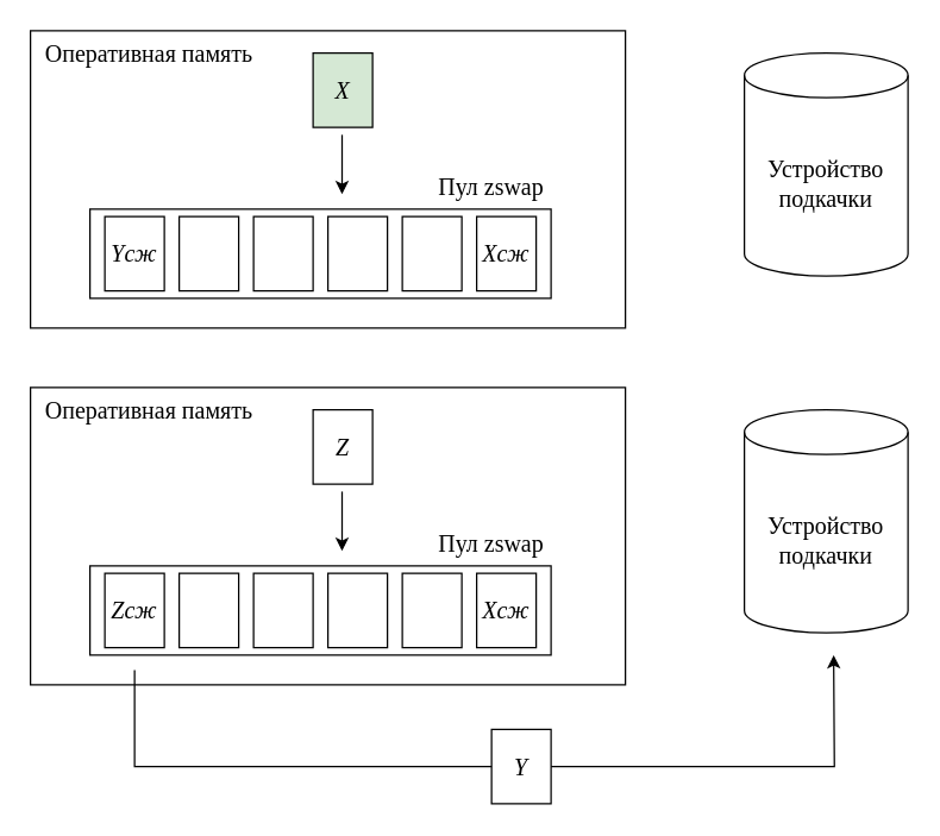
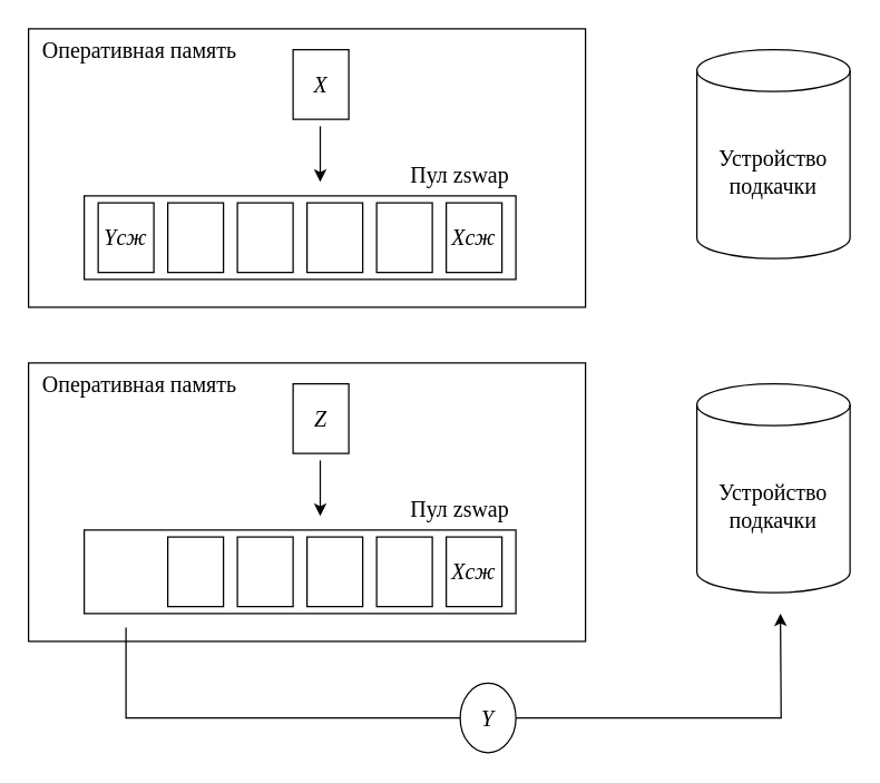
  <mxCell id="0" />
  <mxCell id="1" parent="0" />
  <mxCell id="2" value="" style="rounded=0;whiteSpace=wrap;html=1;fontFamily=Times New Roman;fontSize=16;" parent="1" vertex="1"><mxGeometry x="20" y="20" width="400" height="200" as="geometry" /></mxCell>
  <mxCell id="3" value="Устройство&lt;br&gt;подкачки" style="shape=cylinder3;whiteSpace=wrap;html=1;boundedLbl=1;backgroundOutline=1;size=15;fontFamily=Times New Roman;fontSize=16;" parent="1" vertex="1"><mxGeometry x="500" y="35" width="110" height="150" as="geometry" /></mxCell>
  <mxCell id="4" value="Оперативная память" style="text;html=1;strokeColor=none;fillColor=none;align=center;verticalAlign=middle;whiteSpace=wrap;rounded=0;fontFamily=Times New Roman;fontSize=16;" parent="1" vertex="1"><mxGeometry x="20" y="20" width="160" height="30" as="geometry" /></mxCell>
- <mxCell id="5" value="&lt;i&gt;X&lt;/i&gt;" style="rounded=0;whiteSpace=wrap;html=1;fontFamily=Times New Roman;fontSize=16;fillColor=#d5e8d4;" parent="1" vertex="1"><mxGeometry x="210" y="35" width="40" height="50" as="geometry" /></mxCell>
+ <mxCell id="5" value="&lt;i&gt;X&lt;/i&gt;" style="rounded=0;whiteSpace=wrap;html=1;fontFamily=Times New Roman;fontSize=16;" parent="1" vertex="1"><mxGeometry x="210" y="35" width="40" height="50" as="geometry" /></mxCell>
  <mxCell id="6" value="" style="endArrow=classic;html=1;rounded=0;" parent="1" edge="1"><mxGeometry width="50" height="50" relative="1" as="geometry"><mxPoint x="229.5" y="90" as="sourcePoint" /><mxPoint x="229.5" y="130" as="targetPoint" /></mxGeometry></mxCell>
  <mxCell id="7" value="" style="rounded=0;whiteSpace=wrap;html=1;" parent="1" vertex="1"><mxGeometry x="60" y="140" width="310" height="60" as="geometry" /></mxCell>
  <mxCell id="8" value="Пул zswap" style="text;html=1;strokeColor=none;fillColor=none;align=center;verticalAlign=middle;whiteSpace=wrap;rounded=0;fontFamily=Times New Roman;fontSize=16;" parent="1" vertex="1"><mxGeometry x="250" y="110" width="160" height="30" as="geometry" /></mxCell>
  <mxCell id="9" value="&lt;i&gt;Xсж&lt;/i&gt;" style="rounded=0;whiteSpace=wrap;html=1;fontFamily=Times New Roman;fontSize=16;" parent="1" vertex="1"><mxGeometry x="320" y="145" width="40" height="50" as="geometry" /></mxCell>
  <mxCell id="10" value="" style="rounded=0;whiteSpace=wrap;html=1;fontFamily=Times New Roman;fontSize=16;" parent="1" vertex="1"><mxGeometry x="120" y="145" width="40" height="50" as="geometry" /></mxCell>
  <mxCell id="11" value="" style="rounded=0;whiteSpace=wrap;html=1;fontFamily=Times New Roman;fontSize=16;" parent="1" vertex="1"><mxGeometry x="170" y="145" width="40" height="50" as="geometry" /></mxCell>
  <mxCell id="12" value="&lt;i&gt;Yсж&lt;/i&gt;" style="rounded=0;whiteSpace=wrap;html=1;fontFamily=Times New Roman;fontSize=16;" parent="1" vertex="1"><mxGeometry x="70" y="145" width="40" height="50" as="geometry" /></mxCell>
  <mxCell id="13" value="" style="rounded=0;whiteSpace=wrap;html=1;fontFamily=Times New Roman;fontSize=16;" parent="1" vertex="1"><mxGeometry x="20" y="260" width="400" height="200" as="geometry" /></mxCell>
  <mxCell id="14" value="Устройство&lt;br&gt;подкачки" style="shape=cylinder3;whiteSpace=wrap;html=1;boundedLbl=1;backgroundOutline=1;size=15;fontFamily=Times New Roman;fontSize=16;" parent="1" vertex="1"><mxGeometry x="500" y="275" width="110" height="150" as="geometry" /></mxCell>
  <mxCell id="15" value="Оперативная память" style="text;html=1;strokeColor=none;fillColor=none;align=center;verticalAlign=middle;whiteSpace=wrap;rounded=0;fontFamily=Times New Roman;fontSize=16;" parent="1" vertex="1"><mxGeometry x="20" y="260" width="160" height="30" as="geometry" /></mxCell>
  <mxCell id="16" value="&lt;i&gt;Z&lt;/i&gt;" style="rounded=0;whiteSpace=wrap;html=1;fontFamily=Times New Roman;fontSize=16;" parent="1" vertex="1"><mxGeometry x="210" y="275" width="40" height="50" as="geometry" /></mxCell>
  <mxCell id="17" value="" style="endArrow=classic;html=1;rounded=0;" parent="1" edge="1"><mxGeometry width="50" height="50" relative="1" as="geometry"><mxPoint x="229.5" y="330" as="sourcePoint" /><mxPoint x="229.5" y="370" as="targetPoint" /></mxGeometry></mxCell>
  <mxCell id="18" value="" style="rounded=0;whiteSpace=wrap;html=1;" parent="1" vertex="1"><mxGeometry x="60" y="380" width="310" height="60" as="geometry" /></mxCell>
  <mxCell id="19" value="Пул zswap" style="text;html=1;strokeColor=none;fillColor=none;align=center;verticalAlign=middle;whiteSpace=wrap;rounded=0;fontFamily=Times New Roman;fontSize=16;" parent="1" vertex="1"><mxGeometry x="250" y="350" width="160" height="30" as="geometry" /></mxCell>
  <mxCell id="20" value="" style="rounded=0;whiteSpace=wrap;html=1;fontFamily=Times New Roman;fontSize=16;" parent="1" vertex="1"><mxGeometry x="220" y="385" width="40" height="50" as="geometry" /></mxCell>
  <mxCell id="21" value="" style="rounded=0;whiteSpace=wrap;html=1;fontFamily=Times New Roman;fontSize=16;" parent="1" vertex="1"><mxGeometry x="120" y="385" width="40" height="50" as="geometry" /></mxCell>
  <mxCell id="22" value="" style="rounded=0;whiteSpace=wrap;html=1;fontFamily=Times New Roman;fontSize=16;" parent="1" vertex="1"><mxGeometry x="170" y="385" width="40" height="50" as="geometry" /></mxCell>
- <mxCell id="23" value="&lt;i&gt;Zсж&lt;/i&gt;" style="rounded=0;whiteSpace=wrap;html=1;fontFamily=Times New Roman;fontSize=16;" parent="1" vertex="1"><mxGeometry x="70" y="385" width="40" height="50" as="geometry" /></mxCell>
  <mxCell id="24" value="" style="rounded=0;whiteSpace=wrap;html=1;fontFamily=Times New Roman;fontSize=16;" parent="1" vertex="1"><mxGeometry x="270" y="385" width="40" height="50" as="geometry" /></mxCell>
  <mxCell id="25" value="&lt;i style=&quot;border-color: var(--border-color);&quot;&gt;Xсж&lt;/i&gt;" style="rounded=0;whiteSpace=wrap;html=1;fontFamily=Times New Roman;fontSize=16;" parent="1" vertex="1"><mxGeometry x="320" y="385" width="40" height="50" as="geometry" /></mxCell>
  <mxCell id="26" style="edgeStyle=orthogonalEdgeStyle;rounded=0;orthogonalLoop=1;jettySize=auto;html=1;exitX=1;exitY=0.5;exitDx=0;exitDy=0;" edge="1" parent="1" source="27"><mxGeometry relative="1" as="geometry"><mxPoint x="560" y="440" as="targetPoint" /></mxGeometry></mxCell>
- <mxCell id="27" value="&lt;i&gt;Y&lt;/i&gt;" style="rounded=0;whiteSpace=wrap;html=1;fontFamily=Times New Roman;fontSize=16;" vertex="1" parent="1"><mxGeometry x="330" y="490" width="40" height="50" as="geometry" /></mxCell>
+ <mxCell id="27" value="&lt;i&gt;Y&lt;/i&gt;" style="ellipse;whiteSpace=wrap;html=1;fontFamily=Times New Roman;fontSize=16;" vertex="1" parent="1"><mxGeometry x="330" y="490" width="40" height="50" as="geometry" /></mxCell>
  <mxCell id="28" value="" style="endArrow=none;html=1;rounded=0;entryX=0;entryY=0.5;entryDx=0;entryDy=0;edgeStyle=orthogonalEdgeStyle;endFill=0;" edge="1" parent="1" target="27"><mxGeometry width="50" height="50" relative="1" as="geometry"><mxPoint x="90" y="450" as="sourcePoint" /><mxPoint x="140" y="400" as="targetPoint" /><Array as="points"><mxPoint x="90" y="515" /></Array></mxGeometry></mxCell>
  <mxCell id="29" value="" style="rounded=0;whiteSpace=wrap;html=1;fontFamily=Times New Roman;fontSize=16;" vertex="1" parent="1"><mxGeometry x="220" y="145" width="40" height="50" as="geometry" /></mxCell>
  <mxCell id="30" value="" style="rounded=0;whiteSpace=wrap;html=1;fontFamily=Times New Roman;fontSize=16;" vertex="1" parent="1"><mxGeometry x="270" y="145" width="40" height="50" as="geometry" /></mxCell>
